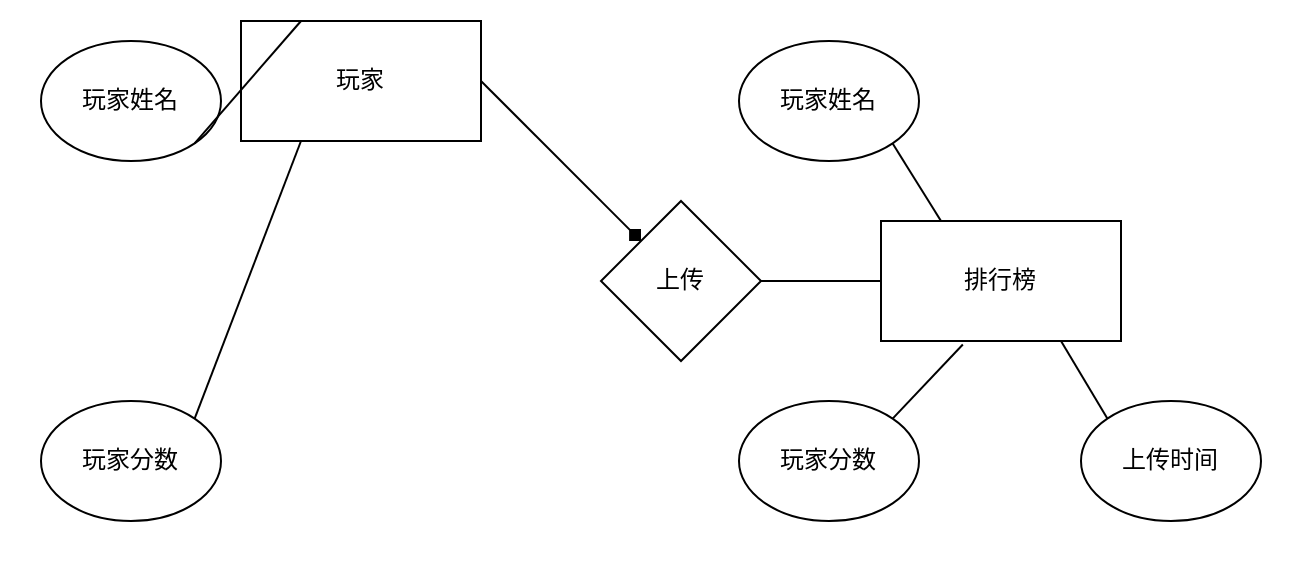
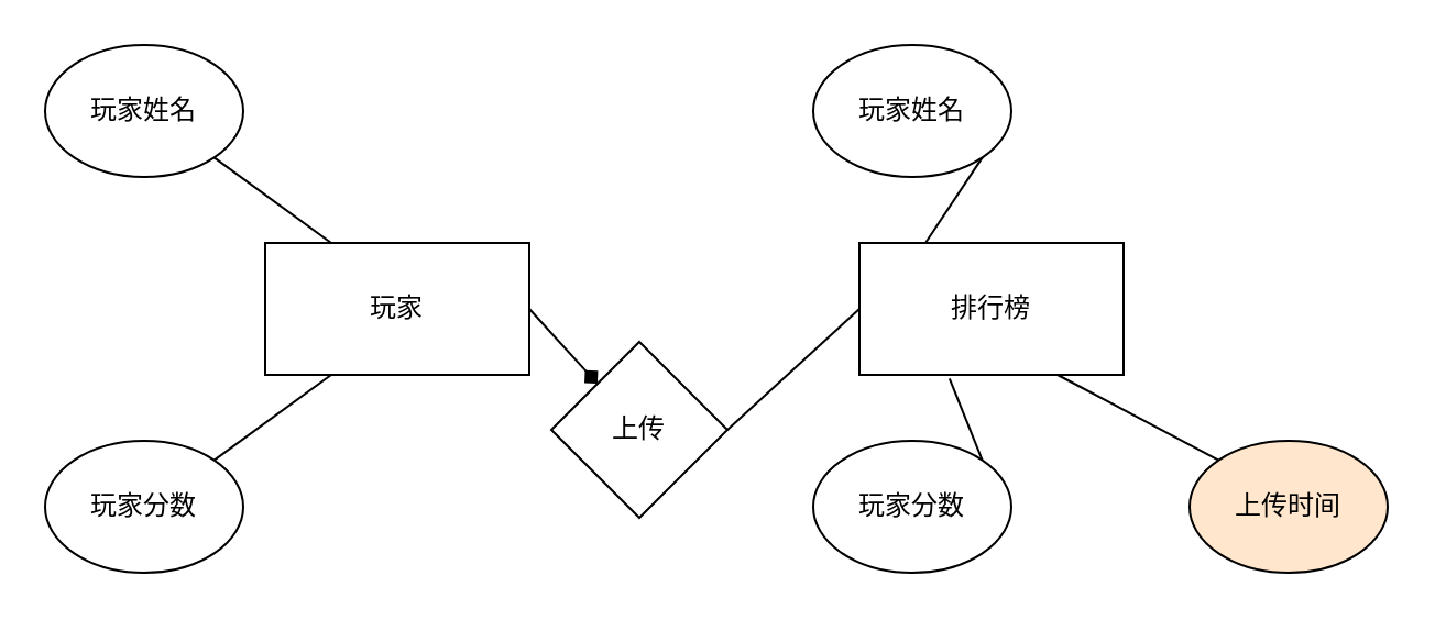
  <mxCell id="0" />
  <mxCell id="1" parent="0" />
- <mxCell id="2" value="上传" style="rhombus;whiteSpace=wrap;html=1;" vertex="1" parent="1"><mxGeometry x="300" y="100" width="80" height="80" as="geometry" /></mxCell>
- <mxCell id="3" value="玩家" style="rounded=0;whiteSpace=wrap;html=1;" vertex="1" parent="1"><mxGeometry x="120" y="10" width="120" height="60" as="geometry" /></mxCell>
- <mxCell id="4" value="排行榜" style="rounded=0;whiteSpace=wrap;html=1;" vertex="1" parent="1"><mxGeometry x="440" y="110" width="120" height="60" as="geometry" /></mxCell>
+ <mxCell id="2" value="上传" style="rhombus;whiteSpace=wrap;html=1;" vertex="1" parent="1"><mxGeometry x="250" y="155" width="80" height="80" as="geometry" /></mxCell>
+ <mxCell id="3" value="玩家" style="rounded=0;whiteSpace=wrap;html=1;" vertex="1" parent="1"><mxGeometry x="120" y="110" width="120" height="60" as="geometry" /></mxCell>
+ <mxCell id="4" value="排行榜" style="rounded=0;whiteSpace=wrap;html=1;" vertex="1" parent="1"><mxGeometry x="390" y="110" width="120" height="60" as="geometry" /></mxCell>
  <mxCell id="5" value="玩家姓名" style="ellipse;whiteSpace=wrap;html=1;" vertex="1" parent="1"><mxGeometry x="20" y="20" width="90" height="60" as="geometry" /></mxCell>
  <mxCell id="6" value="玩家分数" style="ellipse;whiteSpace=wrap;html=1;" vertex="1" parent="1"><mxGeometry x="20" y="200" width="90" height="60" as="geometry" /></mxCell>
  <mxCell id="7" value="玩家姓名" style="ellipse;whiteSpace=wrap;html=1;" vertex="1" parent="1"><mxGeometry x="369" y="20" width="90" height="60" as="geometry" /></mxCell>
  <mxCell id="8" value="玩家分数" style="ellipse;whiteSpace=wrap;html=1;" vertex="1" parent="1"><mxGeometry x="369" y="200" width="90" height="60" as="geometry" /></mxCell>
- <mxCell id="9" value="上传时间" style="ellipse;whiteSpace=wrap;html=1;" vertex="1" parent="1"><mxGeometry x="540" y="200" width="90" height="60" as="geometry" /></mxCell>
+ <mxCell id="9" value="上传时间" style="ellipse;whiteSpace=wrap;html=1;fillColor=#ffe6cc;" vertex="1" parent="1"><mxGeometry x="540" y="200" width="90" height="60" as="geometry" /></mxCell>
  <mxCell id="10" value="" style="endArrow=none;html=1;rounded=0;exitX=0.25;exitY=0;exitDx=0;exitDy=0;entryX=1;entryY=1;entryDx=0;entryDy=0;" edge="1" parent="1" source="4" target="7"><mxGeometry width="50" height="50" relative="1" as="geometry"><mxPoint x="310" y="110" as="sourcePoint" /><mxPoint x="360" y="60" as="targetPoint" /></mxGeometry></mxCell>
  <mxCell id="11" value="" style="endArrow=none;html=1;rounded=0;exitX=1;exitY=0;exitDx=0;exitDy=0;entryX=0.341;entryY=1.029;entryDx=0;entryDy=0;entryPerimeter=0;" edge="1" parent="1" source="8" target="4"><mxGeometry width="50" height="50" relative="1" as="geometry"><mxPoint x="390" y="130" as="sourcePoint" /><mxPoint x="440" y="80" as="targetPoint" /></mxGeometry></mxCell>
  <mxCell id="12" value="" style="endArrow=none;html=1;rounded=0;exitX=1;exitY=0;exitDx=0;exitDy=0;entryX=0.25;entryY=1;entryDx=0;entryDy=0;" edge="1" parent="1" source="6" target="3"><mxGeometry width="50" height="50" relative="1" as="geometry"><mxPoint x="250" y="130" as="sourcePoint" /><mxPoint x="300" y="80" as="targetPoint" /></mxGeometry></mxCell>
  <mxCell id="13" value="" style="endArrow=none;html=1;rounded=0;exitX=1;exitY=1;exitDx=0;exitDy=0;entryX=0.25;entryY=0;entryDx=0;entryDy=0;" edge="1" parent="1" source="5" target="3"><mxGeometry width="50" height="50" relative="1" as="geometry"><mxPoint x="250" y="130" as="sourcePoint" /><mxPoint x="300" y="80" as="targetPoint" /></mxGeometry></mxCell>
  <mxCell id="14" value="" style="endArrow=diamond;html=1;rounded=0;exitX=1;exitY=0.5;exitDx=0;exitDy=0;" edge="1" parent="1" source="3" target="2"><mxGeometry width="50" height="50" relative="1" as="geometry"><mxPoint x="250" y="130" as="sourcePoint" /><mxPoint x="300" y="80" as="targetPoint" /></mxGeometry></mxCell>
  <mxCell id="15" value="" style="endArrow=none;html=1;rounded=0;entryX=0;entryY=0;entryDx=0;entryDy=0;exitX=0.75;exitY=1;exitDx=0;exitDy=0;" edge="1" parent="1" source="4" target="9"><mxGeometry width="50" height="50" relative="1" as="geometry"><mxPoint x="330" y="120" as="sourcePoint" /><mxPoint x="380" y="70" as="targetPoint" /></mxGeometry></mxCell>
  <mxCell id="16" value="" style="endArrow=none;html=1;rounded=0;exitX=1;exitY=0.5;exitDx=0;exitDy=0;entryX=0;entryY=0.5;entryDx=0;entryDy=0;" edge="1" parent="1" source="2" target="4"><mxGeometry width="50" height="50" relative="1" as="geometry"><mxPoint x="330" y="120" as="sourcePoint" /><mxPoint x="380" y="70" as="targetPoint" /></mxGeometry></mxCell>
